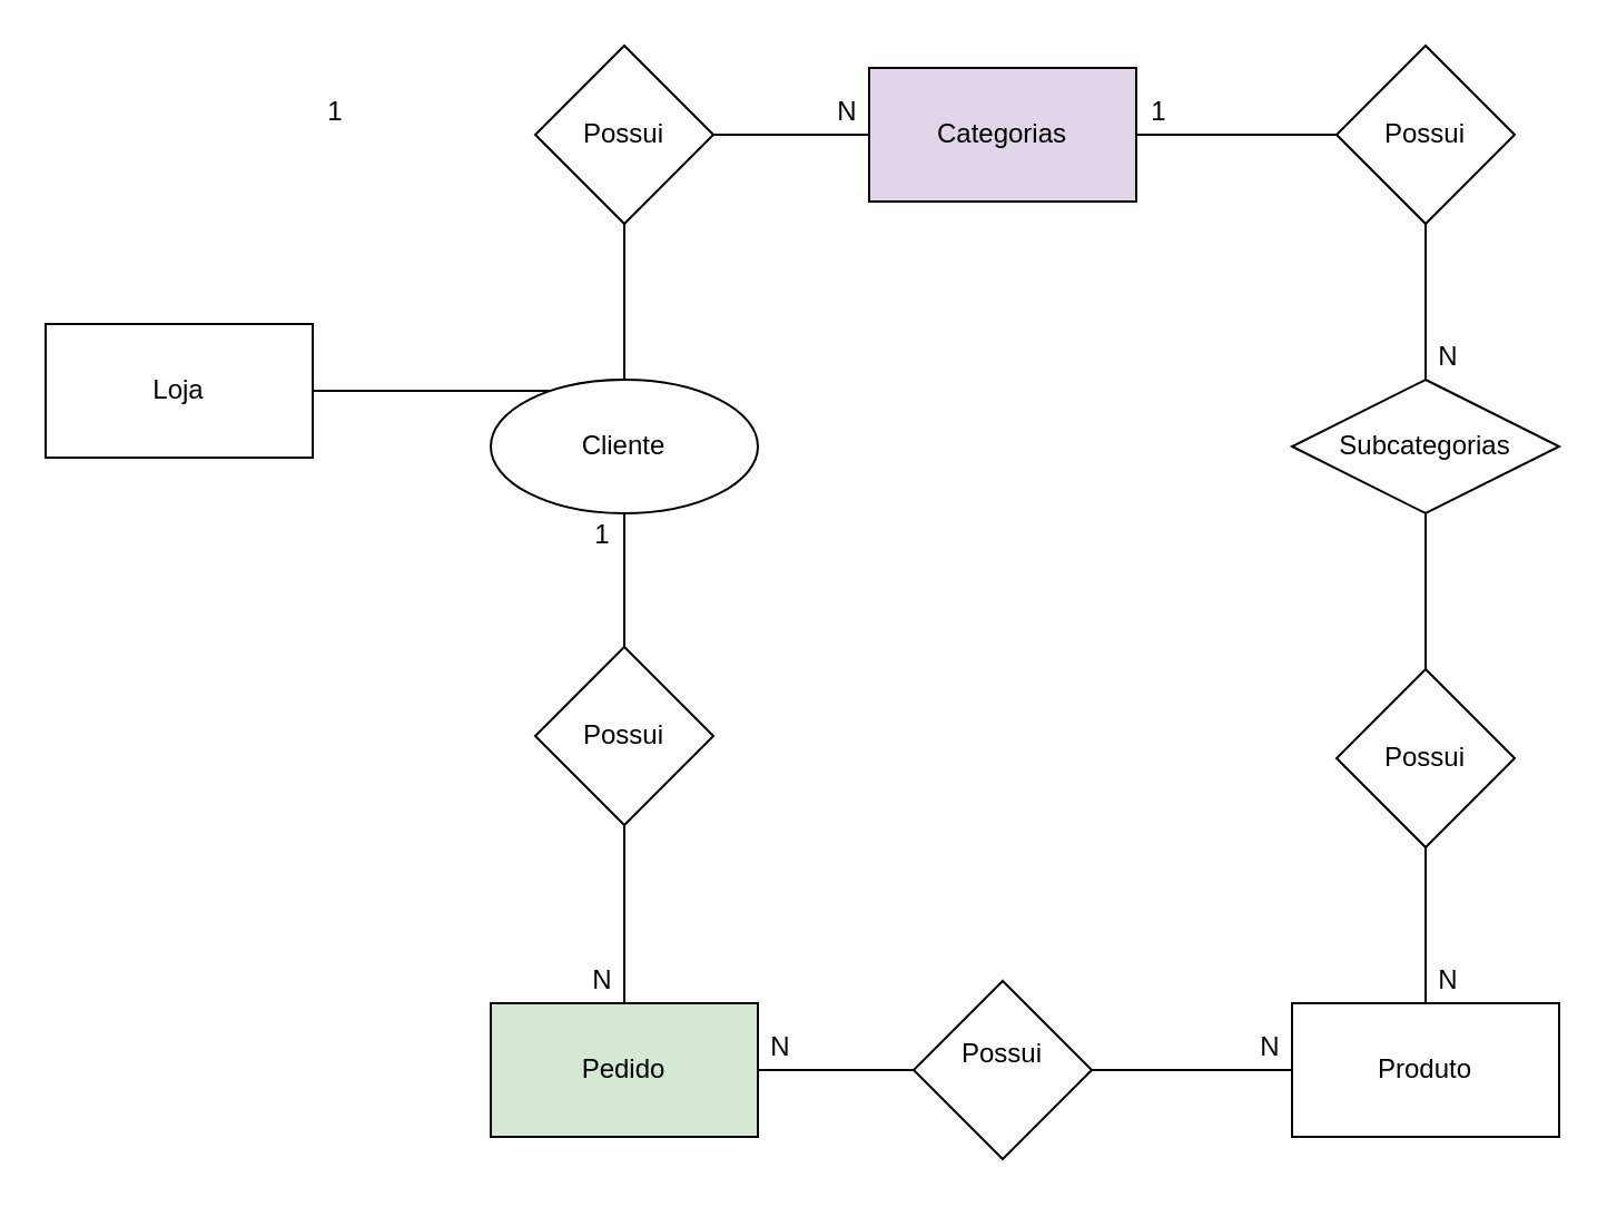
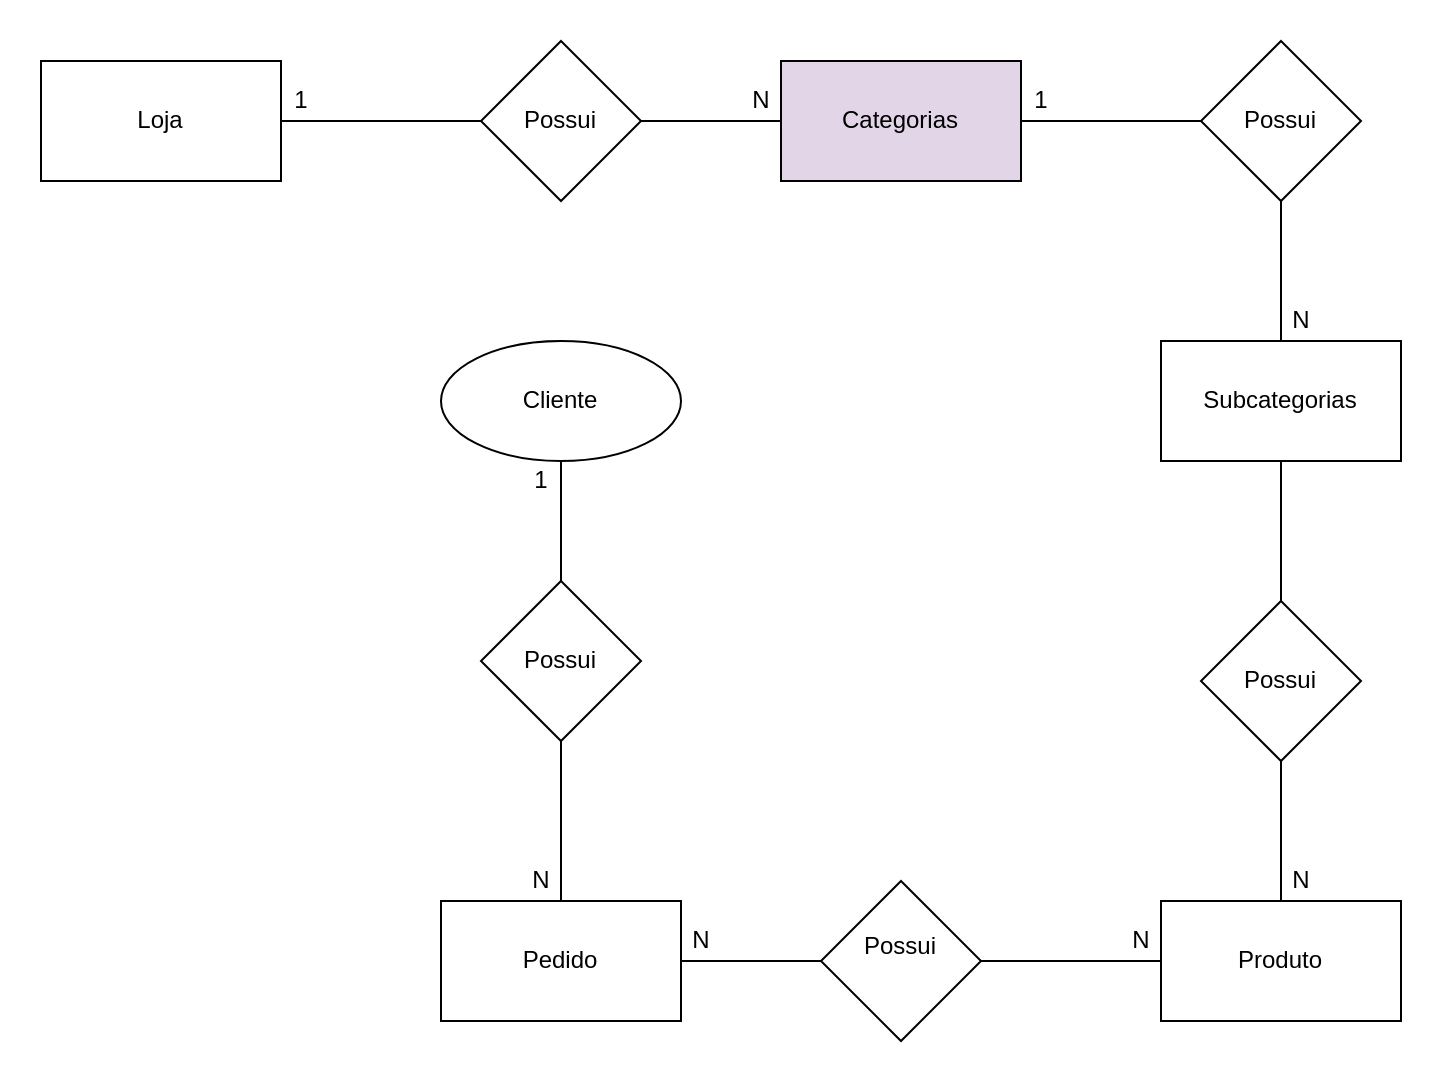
  <mxCell id="0" />
  <mxCell id="1" parent="0" />
  <mxCell id="2" value="" style="edgeStyle=orthogonalEdgeStyle;rounded=0;orthogonalLoop=1;jettySize=auto;html=1;endArrow=none;endFill=0;" edge="1" parent="1" source="3" target="5"><mxGeometry relative="1" as="geometry" /></mxCell>
- <mxCell id="3" value="Loja" style="whiteSpace=wrap;html=1;" vertex="1" parent="1"><mxGeometry x="20" y="145" width="120" height="60" as="geometry" /></mxCell>
+ <mxCell id="3" value="Loja" style="whiteSpace=wrap;html=1;" vertex="1" parent="1"><mxGeometry x="20" y="30" width="120" height="60" as="geometry" /></mxCell>
  <mxCell id="4" value="" style="edgeStyle=orthogonalEdgeStyle;rounded=0;orthogonalLoop=1;jettySize=auto;html=1;endArrow=none;endFill=0;" edge="1" parent="1" source="5" target="7"><mxGeometry relative="1" as="geometry" /></mxCell>
  <mxCell id="5" value="Possui" style="rhombus;whiteSpace=wrap;html=1;" vertex="1" parent="1"><mxGeometry x="240" y="20" width="80" height="80" as="geometry" /></mxCell>
  <mxCell id="6" value="" style="edgeStyle=orthogonalEdgeStyle;rounded=0;orthogonalLoop=1;jettySize=auto;html=1;endArrow=none;endFill=0;" edge="1" parent="1" source="7" target="9"><mxGeometry relative="1" as="geometry" /></mxCell>
  <mxCell id="7" value="Categorias" style="whiteSpace=wrap;html=1;fillColor=#e1d5e7;" vertex="1" parent="1"><mxGeometry x="390" y="30" width="120" height="60" as="geometry" /></mxCell>
  <mxCell id="8" value="" style="edgeStyle=orthogonalEdgeStyle;rounded=0;orthogonalLoop=1;jettySize=auto;html=1;endArrow=none;endFill=0;" edge="1" parent="1" source="9" target="11"><mxGeometry relative="1" as="geometry" /></mxCell>
  <mxCell id="9" value="Possui" style="rhombus;whiteSpace=wrap;html=1;" vertex="1" parent="1"><mxGeometry x="600" y="20" width="80" height="80" as="geometry" /></mxCell>
  <mxCell id="10" value="" style="edgeStyle=orthogonalEdgeStyle;rounded=0;orthogonalLoop=1;jettySize=auto;html=1;endArrow=none;endFill=0;" edge="1" parent="1" source="11" target="13"><mxGeometry relative="1" as="geometry" /></mxCell>
- <mxCell id="11" value="Subcategorias" style="rhombus;whiteSpace=wrap;html=1;" vertex="1" parent="1"><mxGeometry x="580" y="170" width="120" height="60" as="geometry" /></mxCell>
+ <mxCell id="11" value="Subcategorias" style="whiteSpace=wrap;html=1;" vertex="1" parent="1"><mxGeometry x="580" y="170" width="120" height="60" as="geometry" /></mxCell>
  <mxCell id="12" value="" style="edgeStyle=orthogonalEdgeStyle;rounded=0;orthogonalLoop=1;jettySize=auto;html=1;endArrow=none;endFill=0;" edge="1" parent="1" source="13" target="15"><mxGeometry relative="1" as="geometry" /></mxCell>
  <mxCell id="13" value="Possui" style="rhombus;whiteSpace=wrap;html=1;" vertex="1" parent="1"><mxGeometry x="600" y="300" width="80" height="80" as="geometry" /></mxCell>
  <mxCell id="14" value="" style="edgeStyle=orthogonalEdgeStyle;rounded=0;orthogonalLoop=1;jettySize=auto;html=1;endArrow=none;endFill=0;" edge="1" parent="1" source="15" target="16"><mxGeometry relative="1" as="geometry" /></mxCell>
  <mxCell id="15" value="Produto" style="whiteSpace=wrap;html=1;" vertex="1" parent="1"><mxGeometry x="580" y="450" width="120" height="60" as="geometry" /></mxCell>
  <mxCell id="16" value="&#10;Possui&#10;&#10;" style="rhombus;whiteSpace=wrap;html=1;" vertex="1" parent="1"><mxGeometry x="410" y="440" width="80" height="80" as="geometry" /></mxCell>
  <mxCell id="17" value="" style="edgeStyle=orthogonalEdgeStyle;rounded=0;orthogonalLoop=1;jettySize=auto;html=1;endArrow=none;endFill=0;" edge="1" parent="1" source="19" target="16"><mxGeometry relative="1" as="geometry" /></mxCell>
  <mxCell id="18" value="" style="edgeStyle=orthogonalEdgeStyle;rounded=0;orthogonalLoop=1;jettySize=auto;html=1;endArrow=none;endFill=0;" edge="1" parent="1" source="19" target="20"><mxGeometry relative="1" as="geometry" /></mxCell>
- <mxCell id="19" value="Pedido" style="whiteSpace=wrap;html=1;fillColor=#d5e8d4;" vertex="1" parent="1"><mxGeometry x="220" y="450" width="120" height="60" as="geometry" /></mxCell>
+ <mxCell id="19" value="Pedido" style="whiteSpace=wrap;html=1;" vertex="1" parent="1"><mxGeometry x="220" y="450" width="120" height="60" as="geometry" /></mxCell>
  <mxCell id="20" value="Possui" style="rhombus;whiteSpace=wrap;html=1;" vertex="1" parent="1"><mxGeometry x="240" y="290" width="80" height="80" as="geometry" /></mxCell>
  <mxCell id="21" value="" style="edgeStyle=orthogonalEdgeStyle;rounded=0;orthogonalLoop=1;jettySize=auto;html=1;endArrow=none;endFill=0;" edge="1" parent="1" source="22" target="20"><mxGeometry relative="1" as="geometry" /></mxCell>
  <mxCell id="22" value="Cliente" style="ellipse;whiteSpace=wrap;html=1;" vertex="1" parent="1"><mxGeometry x="220" y="170" width="120" height="60" as="geometry" /></mxCell>
  <mxCell id="23" value="1" style="text;html=1;align=center;verticalAlign=middle;resizable=0;points=[];autosize=1;" vertex="1" parent="1"><mxGeometry x="140" y="40" width="20" height="20" as="geometry" /></mxCell>
  <mxCell id="24" value="N" style="text;html=1;align=center;verticalAlign=middle;resizable=0;points=[];autosize=1;" vertex="1" parent="1"><mxGeometry x="370" y="40" width="20" height="20" as="geometry" /></mxCell>
  <mxCell id="25" value="1" style="text;html=1;align=center;verticalAlign=middle;resizable=0;points=[];autosize=1;" vertex="1" parent="1"><mxGeometry x="510" y="40" width="20" height="20" as="geometry" /></mxCell>
  <mxCell id="26" value="N" style="text;html=1;align=center;verticalAlign=middle;resizable=0;points=[];autosize=1;" vertex="1" parent="1"><mxGeometry x="640" y="150" width="20" height="20" as="geometry" /></mxCell>
  <mxCell id="27" value="N" style="text;html=1;align=center;verticalAlign=middle;resizable=0;points=[];autosize=1;" vertex="1" parent="1"><mxGeometry x="640" y="430" width="20" height="20" as="geometry" /></mxCell>
  <mxCell id="28" value="N" style="text;html=1;align=center;verticalAlign=middle;resizable=0;points=[];autosize=1;" vertex="1" parent="1"><mxGeometry x="560" y="460" width="20" height="20" as="geometry" /></mxCell>
  <mxCell id="29" value="N" style="text;html=1;align=center;verticalAlign=middle;resizable=0;points=[];autosize=1;" vertex="1" parent="1"><mxGeometry x="340" y="460" width="20" height="20" as="geometry" /></mxCell>
  <mxCell id="30" value="N" style="text;html=1;align=center;verticalAlign=middle;resizable=0;points=[];autosize=1;" vertex="1" parent="1"><mxGeometry x="260" y="430" width="20" height="20" as="geometry" /></mxCell>
  <mxCell id="31" value="1" style="text;html=1;align=center;verticalAlign=middle;resizable=0;points=[];autosize=1;" vertex="1" parent="1"><mxGeometry x="260" y="230" width="20" height="20" as="geometry" /></mxCell>
